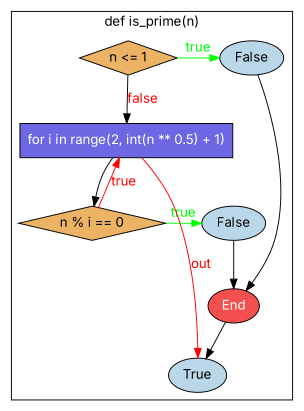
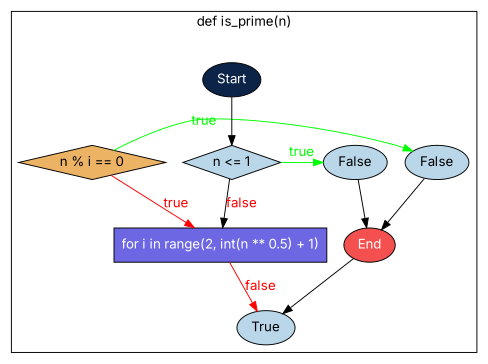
  digraph {
    bgcolor=white
    fontname=Inter
    node [fillcolor="#BAD7E9" fontcolor=black fontname=Inter shape=ellipse style=filled type=RETURN]
    edge [fontname=Inter source="@return_to_end"]
-   n1 [fillcolor="#ECB365" label="n <= 1" shape=diamond type=CONDITIONS]
+   n1 [label="n <= 1" shape=diamond type=CONDITIONS]
    n2 [label=False]
    n3 [fillcolor="#ECB365" label="n % i == 0" shape=diamond type=CONDITIONS]
    n4 [label=False]
+   n5 [fillcolor="#0B2447" fontcolor=white label=Start type=START]
    n6 [fillcolor="#6D67E4" fontcolor=white label="for i in range(2, int(n ** 0.5) + 1)" shape=rect type=LOOP]
    n7 [fillcolor="#F45050" fontcolor=white label=End type=END]
    n8 [label=True]
    subgraph cluster_1 {
      label="def is_prime(n)"
      source="@condition_and_return"
+     n5
      n6
      n7
      n8
      subgraph sub_2 {
        label="def is_prime(n)"
        rank=same
        source="@condition_and_return"
        n1
        n2
      }
      subgraph sub_3 {
        label="def is_prime(n)"
        rank=same
        source="@condition_and_return"
        n3
        n4
      }
    }
    n1 -> n2 [color=green fontcolor=green label=true source="@if_to_next_node"]
    n1 -> n6 [color=black fontcolor=red label=false source="@if_to_next_sibling"]
    n2 -> n7
    n3 -> n4 [color=green fontcolor=green label=true source="@if_to_next_node"]
    n3 -> n6 [color=red fontcolor=red label=true source="@last_if_to_parent"]
    n4 -> n7
-   n6 -> n3 [source="@loop_to_next"]
-   n6 -> n8 [color=red fontcolor=red label=out source="@loop_to_next_sibling"]
+   n5 -> n1 [source="@current_to_next"]
+   n6 -> n8 [color=red fontcolor=red label=false source="@loop_to_next_sibling"]
    n7 -> n8
  }
